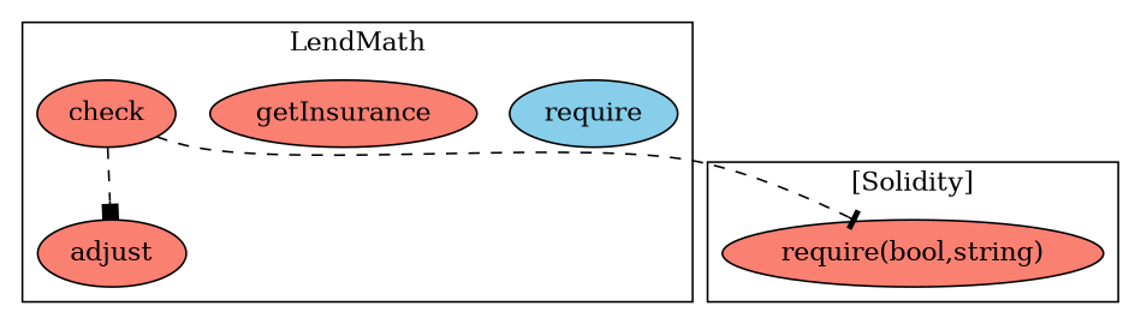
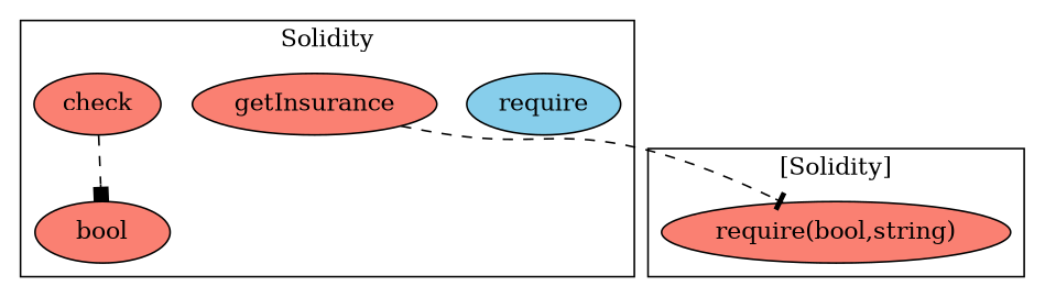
  strict digraph {
    node [fillcolor=salmon style=filled]
    edge [style=dashed]
-   n1 [label=adjust]
+   n1 [label=bool]
    n2 [fillcolor=skyblue label=require]
    n3 [label=getInsurance]
    n4 [label=check]
    "require(bool,string)"
    subgraph cluster_1 {
-     label=LendMath
+     label=Solidity
      n1
      n2
      n3
      n4
    }
    subgraph cluster_2 {
      label="[Solidity]"
      "require(bool,string)"
    }
    n4 -> n1 [arrowhead=box]
-   n4 -> "require(bool,string)" [arrowhead=tee]
+   n3 -> "require(bool,string)" [arrowhead=tee]
  }
